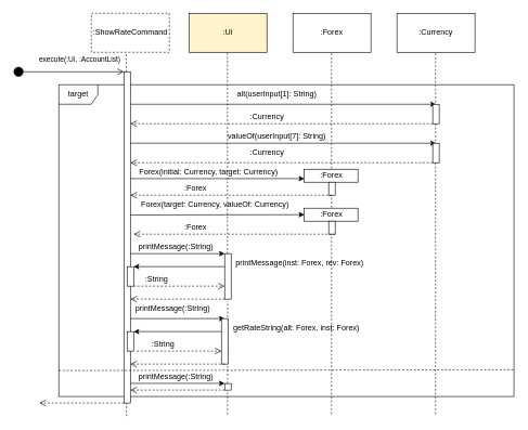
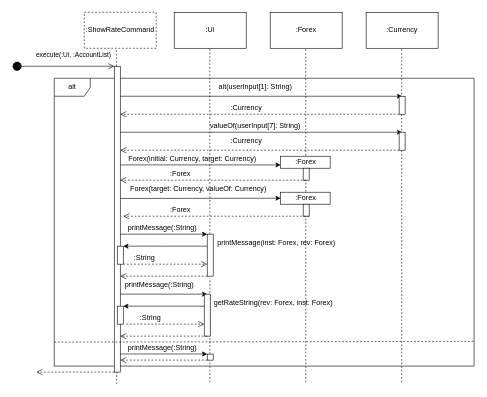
  <mxCell id="0" />
  <mxCell id="1" parent="0" />
  <mxCell id="2" value=":ShowRateCommand" style="rounded=0;whiteSpace=wrap;html=1;dashed=1;" vertex="1" parent="1"><mxGeometry x="140" y="20" width="120" height="60" as="geometry" /></mxCell>
  <mxCell id="3" value=":Currency" style="rounded=0;whiteSpace=wrap;html=1;" vertex="1" parent="1"><mxGeometry x="610" y="20" width="120" height="60" as="geometry" /></mxCell>
- <mxCell id="4" value=":Ui" style="rounded=0;whiteSpace=wrap;html=1;fillColor=#fff2cc;" vertex="1" parent="1"><mxGeometry x="290" y="20" width="120" height="60" as="geometry" /></mxCell>
+ <mxCell id="4" value=":Ui" style="rounded=0;whiteSpace=wrap;html=1;" vertex="1" parent="1"><mxGeometry x="290" y="20" width="120" height="60" as="geometry" /></mxCell>
  <mxCell id="5" value=":Forex" style="rounded=0;whiteSpace=wrap;html=1;" vertex="1" parent="1"><mxGeometry x="450" y="20" width="120" height="60" as="geometry" /></mxCell>
  <mxCell id="6" value="" style="endArrow=none;dashed=1;html=1;rounded=0;entryX=0.446;entryY=1.045;entryDx=0;entryDy=0;entryPerimeter=0;" edge="1" parent="1" source="12" target="2"><mxGeometry width="50" height="50" relative="1" as="geometry"><mxPoint x="194" y="640" as="sourcePoint" /><mxPoint x="470" y="270" as="targetPoint" /></mxGeometry></mxCell>
  <mxCell id="7" value="" style="endArrow=none;dashed=1;html=1;rounded=0;entryX=0.446;entryY=1.045;entryDx=0;entryDy=0;entryPerimeter=0;" edge="1" parent="1" source="40"><mxGeometry width="50" height="50" relative="1" as="geometry"><mxPoint x="349.29" y="637" as="sourcePoint" /><mxPoint x="349.29" y="80" as="targetPoint" /></mxGeometry></mxCell>
  <mxCell id="8" value="" style="endArrow=none;dashed=1;html=1;rounded=0;entryX=0.446;entryY=1.045;entryDx=0;entryDy=0;entryPerimeter=0;" edge="1" parent="1"><mxGeometry width="50" height="50" relative="1" as="geometry"><mxPoint x="509.29" y="637" as="sourcePoint" /><mxPoint x="509.29" y="80" as="targetPoint" /></mxGeometry></mxCell>
  <mxCell id="9" value="" style="endArrow=none;dashed=1;html=1;rounded=0;entryX=0.446;entryY=1.045;entryDx=0;entryDy=0;entryPerimeter=0;" edge="1" parent="1"><mxGeometry width="50" height="50" relative="1" as="geometry"><mxPoint x="669.29" y="637" as="sourcePoint" /><mxPoint x="669.29" y="80" as="targetPoint" /></mxGeometry></mxCell>
- <mxCell id="10" value="target" style="shape=umlFrame;whiteSpace=wrap;html=1;pointerEvents=0;" vertex="1" parent="1"><mxGeometry x="90" y="130" width="700" height="480" as="geometry" /></mxCell>
+ <mxCell id="10" value="alt" style="shape=umlFrame;whiteSpace=wrap;html=1;pointerEvents=0;" vertex="1" parent="1"><mxGeometry x="90" y="130" width="700" height="480" as="geometry" /></mxCell>
  <mxCell id="11" value="" style="endArrow=none;dashed=1;html=1;rounded=0;" edge="1" parent="1"><mxGeometry width="50" height="50" relative="1" as="geometry"><mxPoint x="194" y="640" as="sourcePoint" /><mxPoint x="194" y="570" as="targetPoint" /></mxGeometry></mxCell>
  <mxCell id="12" value="" style="html=1;points=[];perimeter=orthogonalPerimeter;outlineConnect=0;targetShapes=umlLifeline;portConstraint=eastwest;newEdgeStyle={&quot;edgeStyle&quot;:&quot;elbowEdgeStyle&quot;,&quot;elbow&quot;:&quot;vertical&quot;,&quot;curved&quot;:0,&quot;rounded&quot;:0};" vertex="1" parent="1"><mxGeometry x="190" y="110" width="10" height="510" as="geometry" /></mxCell>
  <mxCell id="13" value="" style="endArrow=none;dashed=1;html=1;rounded=0;entryX=0.999;entryY=0.914;entryDx=0;entryDy=0;entryPerimeter=0;" edge="1" parent="1" target="10"><mxGeometry width="50" height="50" relative="1" as="geometry"><mxPoint x="90" y="570" as="sourcePoint" /><mxPoint x="370" y="480" as="targetPoint" /></mxGeometry></mxCell>
  <mxCell id="14" value="execute(:Ui, :AccountList)" style="html=1;verticalAlign=bottom;startArrow=circle;startFill=1;endArrow=open;startSize=6;endSize=8;edgeStyle=elbowEdgeStyle;elbow=vertical;curved=0;rounded=0;" edge="1" parent="1"><mxGeometry x="0.199" y="10" width="80" relative="1" as="geometry"><mxPoint x="20" y="110" as="sourcePoint" /><mxPoint x="190" y="110" as="targetPoint" /><mxPoint as="offset" /></mxGeometry></mxCell>
  <mxCell id="15" value="" style="html=1;verticalAlign=bottom;endArrow=open;dashed=1;endSize=8;edgeStyle=elbowEdgeStyle;elbow=vertical;curved=0;rounded=0;" edge="1" parent="1"><mxGeometry x="-0.004" relative="1" as="geometry"><mxPoint x="60" y="620" as="targetPoint" /><mxPoint x="190" y="620" as="sourcePoint" /><Array as="points"><mxPoint x="145" y="620" /><mxPoint x="105" y="630" /></Array><mxPoint as="offset" /></mxGeometry></mxCell>
  <mxCell id="16" value="" style="endArrow=classic;html=1;rounded=0;" edge="1" parent="1"><mxGeometry width="50" height="50" relative="1" as="geometry"><mxPoint x="200" y="160" as="sourcePoint" /><mxPoint x="670" y="160" as="targetPoint" /></mxGeometry></mxCell>
  <mxCell id="17" value="" style="html=1;points=[];perimeter=orthogonalPerimeter;outlineConnect=0;targetShapes=umlLifeline;portConstraint=eastwest;newEdgeStyle={&quot;edgeStyle&quot;:&quot;elbowEdgeStyle&quot;,&quot;elbow&quot;:&quot;vertical&quot;,&quot;curved&quot;:0,&quot;rounded&quot;:0};" vertex="1" parent="1"><mxGeometry x="665" y="160" width="10" height="30" as="geometry" /></mxCell>
  <mxCell id="18" value="alt(userInput[1]: String)" style="text;html=1;align=center;verticalAlign=middle;resizable=0;points=[];autosize=1;strokeColor=none;fillColor=none;" vertex="1" parent="1"><mxGeometry x="340" y="130" width="170" height="30" as="geometry" /></mxCell>
  <mxCell id="19" value="" style="html=1;verticalAlign=bottom;endArrow=open;dashed=1;endSize=8;edgeStyle=elbowEdgeStyle;elbow=vertical;curved=0;rounded=0;" edge="1" parent="1" target="12"><mxGeometry x="-0.004" relative="1" as="geometry"><mxPoint x="535" y="190" as="targetPoint" /><mxPoint x="665" y="190" as="sourcePoint" /><Array as="points"><mxPoint x="620" y="190" /><mxPoint x="580" y="200" /></Array><mxPoint as="offset" /></mxGeometry></mxCell>
  <mxCell id="20" value=":Currency" style="text;html=1;align=center;verticalAlign=middle;resizable=0;points=[];autosize=1;strokeColor=none;fillColor=none;" vertex="1" parent="1"><mxGeometry x="370" y="165" width="80" height="30" as="geometry" /></mxCell>
  <mxCell id="21" value="" style="endArrow=classic;html=1;rounded=0;" edge="1" parent="1"><mxGeometry width="50" height="50" relative="1" as="geometry"><mxPoint x="200" y="220" as="sourcePoint" /><mxPoint x="670" y="220" as="targetPoint" /></mxGeometry></mxCell>
  <mxCell id="22" value="" style="html=1;points=[];perimeter=orthogonalPerimeter;outlineConnect=0;targetShapes=umlLifeline;portConstraint=eastwest;newEdgeStyle={&quot;edgeStyle&quot;:&quot;elbowEdgeStyle&quot;,&quot;elbow&quot;:&quot;vertical&quot;,&quot;curved&quot;:0,&quot;rounded&quot;:0};" vertex="1" parent="1"><mxGeometry x="665" y="220" width="10" height="30" as="geometry" /></mxCell>
  <mxCell id="23" value="" style="html=1;verticalAlign=bottom;endArrow=open;dashed=1;endSize=8;edgeStyle=elbowEdgeStyle;elbow=vertical;curved=0;rounded=0;" edge="1" parent="1"><mxGeometry x="-0.004" relative="1" as="geometry"><mxPoint x="200" y="250" as="targetPoint" /><mxPoint x="665" y="250" as="sourcePoint" /><Array as="points"><mxPoint x="620" y="250" /><mxPoint x="580" y="260" /></Array><mxPoint as="offset" /></mxGeometry></mxCell>
  <mxCell id="24" value=":Currency" style="text;html=1;align=center;verticalAlign=middle;resizable=0;points=[];autosize=1;strokeColor=none;fillColor=none;" vertex="1" parent="1"><mxGeometry x="370" y="220" width="80" height="30" as="geometry" /></mxCell>
  <mxCell id="25" value="valueOf(userInput[7]: String)" style="text;html=1;align=center;verticalAlign=middle;resizable=0;points=[];autosize=1;strokeColor=none;fillColor=none;" vertex="1" parent="1"><mxGeometry x="340" y="195" width="170" height="30" as="geometry" /></mxCell>
  <mxCell id="26" value=":Forex" style="html=1;whiteSpace=wrap;" vertex="1" parent="1"><mxGeometry x="467.5" y="260" width="82.5" height="20" as="geometry" /></mxCell>
  <mxCell id="27" value="" style="html=1;points=[];perimeter=orthogonalPerimeter;outlineConnect=0;targetShapes=umlLifeline;portConstraint=eastwest;newEdgeStyle={&quot;edgeStyle&quot;:&quot;elbowEdgeStyle&quot;,&quot;elbow&quot;:&quot;vertical&quot;,&quot;curved&quot;:0,&quot;rounded&quot;:0};" vertex="1" parent="1"><mxGeometry x="505" y="280" width="10" height="20" as="geometry" /></mxCell>
  <mxCell id="28" value="" style="endArrow=classic;html=1;rounded=0;" edge="1" parent="1" source="12"><mxGeometry width="50" height="50" relative="1" as="geometry"><mxPoint x="-2.5" y="274.5" as="sourcePoint" /><mxPoint x="467.5" y="274.5" as="targetPoint" /></mxGeometry></mxCell>
  <mxCell id="29" value="" style="html=1;verticalAlign=bottom;endArrow=open;dashed=1;endSize=8;edgeStyle=elbowEdgeStyle;elbow=vertical;curved=0;rounded=0;" edge="1" parent="1"><mxGeometry x="-0.004" relative="1" as="geometry"><mxPoint x="200" y="300" as="targetPoint" /><mxPoint x="510" y="300" as="sourcePoint" /><Array as="points"><mxPoint x="465" y="300" /><mxPoint x="425" y="310" /></Array><mxPoint as="offset" /></mxGeometry></mxCell>
  <mxCell id="30" value="Forex(initial: Currency, target: Currency)" style="text;html=1;align=center;verticalAlign=middle;resizable=0;points=[];autosize=1;strokeColor=none;fillColor=none;" vertex="1" parent="1"><mxGeometry x="200" y="250" width="240" height="30" as="geometry" /></mxCell>
  <mxCell id="31" value=":Forex" style="html=1;whiteSpace=wrap;" vertex="1" parent="1"><mxGeometry x="467.5" y="320" width="82.5" height="20" as="geometry" /></mxCell>
  <mxCell id="32" value="" style="html=1;points=[];perimeter=orthogonalPerimeter;outlineConnect=0;targetShapes=umlLifeline;portConstraint=eastwest;newEdgeStyle={&quot;edgeStyle&quot;:&quot;elbowEdgeStyle&quot;,&quot;elbow&quot;:&quot;vertical&quot;,&quot;curved&quot;:0,&quot;rounded&quot;:0};" vertex="1" parent="1"><mxGeometry x="505" y="340" width="10" height="20" as="geometry" /></mxCell>
  <mxCell id="33" value="" style="html=1;verticalAlign=bottom;endArrow=open;dashed=1;endSize=8;edgeStyle=elbowEdgeStyle;elbow=vertical;curved=0;rounded=0;" edge="1" parent="1"><mxGeometry x="-0.004" relative="1" as="geometry"><mxPoint x="205" y="360" as="targetPoint" /><mxPoint x="515" y="360" as="sourcePoint" /><Array as="points"><mxPoint x="470" y="360" /><mxPoint x="430" y="370" /></Array><mxPoint as="offset" /></mxGeometry></mxCell>
  <mxCell id="34" value="Forex(target: Currency, valueOf: Currency)" style="text;html=1;align=center;verticalAlign=middle;resizable=0;points=[];autosize=1;strokeColor=none;fillColor=none;" vertex="1" parent="1"><mxGeometry x="210" y="300" width="240" height="30" as="geometry" /></mxCell>
  <mxCell id="35" value="" style="endArrow=classic;html=1;rounded=0;" edge="1" parent="1"><mxGeometry width="50" height="50" relative="1" as="geometry"><mxPoint x="200" y="330.5" as="sourcePoint" /><mxPoint x="467.5" y="330" as="targetPoint" /></mxGeometry></mxCell>
  <mxCell id="36" value=":Forex" style="text;html=1;align=center;verticalAlign=middle;resizable=0;points=[];autosize=1;strokeColor=none;fillColor=none;" vertex="1" parent="1"><mxGeometry x="270" y="275" width="60" height="30" as="geometry" /></mxCell>
  <mxCell id="37" value=":Forex" style="text;html=1;align=center;verticalAlign=middle;resizable=0;points=[];autosize=1;strokeColor=none;fillColor=none;" vertex="1" parent="1"><mxGeometry x="270" y="335" width="60" height="30" as="geometry" /></mxCell>
  <mxCell id="38" value="" style="endArrow=classic;html=1;rounded=0;" edge="1" parent="1" target="40"><mxGeometry width="50" height="50" relative="1" as="geometry"><mxPoint x="200" y="390" as="sourcePoint" /><mxPoint x="330" y="390" as="targetPoint" /></mxGeometry></mxCell>
  <mxCell id="39" value="" style="endArrow=none;dashed=1;html=1;rounded=0;entryX=0.446;entryY=1.045;entryDx=0;entryDy=0;entryPerimeter=0;" edge="1" parent="1" source="58" target="40"><mxGeometry width="50" height="50" relative="1" as="geometry"><mxPoint x="349.29" y="637" as="sourcePoint" /><mxPoint x="349.29" y="80" as="targetPoint" /></mxGeometry></mxCell>
  <mxCell id="40" value="" style="html=1;points=[];perimeter=orthogonalPerimeter;outlineConnect=0;targetShapes=umlLifeline;portConstraint=eastwest;newEdgeStyle={&quot;edgeStyle&quot;:&quot;elbowEdgeStyle&quot;,&quot;elbow&quot;:&quot;vertical&quot;,&quot;curved&quot;:0,&quot;rounded&quot;:0};" vertex="1" parent="1"><mxGeometry x="345" y="390" width="10" height="70" as="geometry" /></mxCell>
  <mxCell id="41" value="" style="endArrow=classic;html=1;rounded=0;" edge="1" parent="1" source="40" target="42"><mxGeometry width="50" height="50" relative="1" as="geometry"><mxPoint x="340" y="400" as="sourcePoint" /><mxPoint x="440" y="350" as="targetPoint" /><Array as="points"><mxPoint x="270" y="410" /></Array></mxGeometry></mxCell>
  <mxCell id="42" value="" style="html=1;points=[];perimeter=orthogonalPerimeter;outlineConnect=0;targetShapes=umlLifeline;portConstraint=eastwest;newEdgeStyle={&quot;edgeStyle&quot;:&quot;elbowEdgeStyle&quot;,&quot;elbow&quot;:&quot;vertical&quot;,&quot;curved&quot;:0,&quot;rounded&quot;:0};" vertex="1" parent="1"><mxGeometry x="195" y="410" width="10" height="30" as="geometry" /></mxCell>
  <mxCell id="43" value="" style="html=1;verticalAlign=bottom;endArrow=open;dashed=1;endSize=8;edgeStyle=elbowEdgeStyle;elbow=vertical;curved=0;rounded=0;" edge="1" parent="1" source="42" target="40"><mxGeometry x="-0.004" relative="1" as="geometry"><mxPoint x="215" y="370" as="targetPoint" /><mxPoint x="525" y="370" as="sourcePoint" /><Array as="points"><mxPoint x="260" y="440" /><mxPoint x="260" y="450" /><mxPoint x="440" y="380" /></Array><mxPoint as="offset" /></mxGeometry></mxCell>
  <mxCell id="44" value="" style="html=1;verticalAlign=bottom;endArrow=open;dashed=1;endSize=8;edgeStyle=elbowEdgeStyle;elbow=vertical;curved=0;rounded=0;" edge="1" parent="1" source="40" target="12"><mxGeometry x="-0.004" relative="1" as="geometry"><mxPoint x="355" y="500" as="targetPoint" /><mxPoint x="215" y="500" as="sourcePoint" /><Array as="points"><mxPoint x="340" y="460" /><mxPoint x="450" y="430" /></Array><mxPoint as="offset" /></mxGeometry></mxCell>
  <mxCell id="45" value="" style="endArrow=classic;html=1;rounded=0;" edge="1" parent="1"><mxGeometry width="50" height="50" relative="1" as="geometry"><mxPoint x="200" y="490" as="sourcePoint" /><mxPoint x="345" y="490" as="targetPoint" /></mxGeometry></mxCell>
  <mxCell id="46" value="" style="html=1;points=[];perimeter=orthogonalPerimeter;outlineConnect=0;targetShapes=umlLifeline;portConstraint=eastwest;newEdgeStyle={&quot;edgeStyle&quot;:&quot;elbowEdgeStyle&quot;,&quot;elbow&quot;:&quot;vertical&quot;,&quot;curved&quot;:0,&quot;rounded&quot;:0};" vertex="1" parent="1"><mxGeometry x="340" y="490" width="10" height="70" as="geometry" /></mxCell>
  <mxCell id="47" value="" style="html=1;verticalAlign=bottom;endArrow=open;dashed=1;endSize=8;edgeStyle=elbowEdgeStyle;elbow=vertical;curved=0;rounded=0;" edge="1" parent="1"><mxGeometry x="-0.004" relative="1" as="geometry"><mxPoint x="200" y="560" as="targetPoint" /><mxPoint x="345" y="560" as="sourcePoint" /><Array as="points"><mxPoint x="340" y="560" /><mxPoint x="450" y="530" /></Array><mxPoint as="offset" /></mxGeometry></mxCell>
  <mxCell id="48" value="" style="html=1;points=[];perimeter=orthogonalPerimeter;outlineConnect=0;targetShapes=umlLifeline;portConstraint=eastwest;newEdgeStyle={&quot;edgeStyle&quot;:&quot;elbowEdgeStyle&quot;,&quot;elbow&quot;:&quot;vertical&quot;,&quot;curved&quot;:0,&quot;rounded&quot;:0};" vertex="1" parent="1"><mxGeometry x="195" y="510" width="10" height="30" as="geometry" /></mxCell>
  <mxCell id="49" value="" style="endArrow=classic;html=1;rounded=0;" edge="1" parent="1" source="46"><mxGeometry width="50" height="50" relative="1" as="geometry"><mxPoint x="335" y="510" as="sourcePoint" /><mxPoint x="205" y="510" as="targetPoint" /><Array as="points"><mxPoint x="260" y="510" /></Array></mxGeometry></mxCell>
  <mxCell id="50" value="" style="html=1;verticalAlign=bottom;endArrow=open;dashed=1;endSize=8;edgeStyle=elbowEdgeStyle;elbow=vertical;curved=0;rounded=0;" edge="1" parent="1"><mxGeometry x="-0.004" relative="1" as="geometry"><mxPoint x="340" y="540" as="targetPoint" /><mxPoint x="210" y="540" as="sourcePoint" /><Array as="points"><mxPoint x="265" y="540" /><mxPoint x="265" y="550" /><mxPoint x="445" y="480" /></Array><mxPoint as="offset" /></mxGeometry></mxCell>
  <mxCell id="51" value="printMessage(:String)" style="text;html=1;align=center;verticalAlign=middle;resizable=0;points=[];autosize=1;strokeColor=none;fillColor=none;" vertex="1" parent="1"><mxGeometry x="200" y="365" width="140" height="30" as="geometry" /></mxCell>
  <mxCell id="52" value="printMessage(inst: Forex, rev: Forex)" style="text;html=1;align=center;verticalAlign=middle;resizable=0;points=[];autosize=1;strokeColor=none;fillColor=none;" vertex="1" parent="1"><mxGeometry x="350" y="390" width="220" height="30" as="geometry" /></mxCell>
  <mxCell id="53" value=":String" style="text;html=1;align=center;verticalAlign=middle;resizable=0;points=[];autosize=1;strokeColor=none;fillColor=none;" vertex="1" parent="1"><mxGeometry x="210" y="415" width="60" height="30" as="geometry" /></mxCell>
  <mxCell id="54" value="printMessage(:String)" style="text;html=1;align=center;verticalAlign=middle;resizable=0;points=[];autosize=1;strokeColor=none;fillColor=none;" vertex="1" parent="1"><mxGeometry x="195" y="460" width="140" height="30" as="geometry" /></mxCell>
- <mxCell id="55" value="getRateString(alt: Forex, inst: Forex)" style="text;html=1;align=center;verticalAlign=middle;resizable=0;points=[];autosize=1;strokeColor=none;fillColor=none;" vertex="1" parent="1"><mxGeometry x="345" y="490" width="220" height="30" as="geometry" /></mxCell>
+ <mxCell id="55" value="getRateString(rev: Forex, inst: Forex)" style="text;html=1;align=center;verticalAlign=middle;resizable=0;points=[];autosize=1;strokeColor=none;fillColor=none;" vertex="1" parent="1"><mxGeometry x="345" y="490" width="220" height="30" as="geometry" /></mxCell>
  <mxCell id="56" value=":String" style="text;html=1;align=center;verticalAlign=middle;resizable=0;points=[];autosize=1;strokeColor=none;fillColor=none;" vertex="1" parent="1"><mxGeometry x="220" y="515" width="60" height="30" as="geometry" /></mxCell>
  <mxCell id="57" value="" style="endArrow=none;dashed=1;html=1;rounded=0;entryX=0.446;entryY=1.045;entryDx=0;entryDy=0;entryPerimeter=0;" edge="1" parent="1" target="58"><mxGeometry width="50" height="50" relative="1" as="geometry"><mxPoint x="349.29" y="637" as="sourcePoint" /><mxPoint x="349" y="463" as="targetPoint" /></mxGeometry></mxCell>
  <mxCell id="58" value="" style="html=1;points=[];perimeter=orthogonalPerimeter;outlineConnect=0;targetShapes=umlLifeline;portConstraint=eastwest;newEdgeStyle={&quot;edgeStyle&quot;:&quot;elbowEdgeStyle&quot;,&quot;elbow&quot;:&quot;vertical&quot;,&quot;curved&quot;:0,&quot;rounded&quot;:0};" vertex="1" parent="1"><mxGeometry x="345" y="590" width="10" height="10" as="geometry" /></mxCell>
  <mxCell id="59" value="" style="endArrow=classic;html=1;rounded=0;" edge="1" parent="1"><mxGeometry width="50" height="50" relative="1" as="geometry"><mxPoint x="200" y="589.74" as="sourcePoint" /><mxPoint x="345" y="589.74" as="targetPoint" /></mxGeometry></mxCell>
  <mxCell id="60" value="" style="html=1;verticalAlign=bottom;endArrow=open;dashed=1;endSize=8;edgeStyle=elbowEdgeStyle;elbow=vertical;curved=0;rounded=0;" edge="1" parent="1"><mxGeometry x="-0.004" relative="1" as="geometry"><mxPoint x="200" y="600" as="targetPoint" /><mxPoint x="345" y="600" as="sourcePoint" /><Array as="points"><mxPoint x="340" y="600" /><mxPoint x="450" y="570" /></Array><mxPoint as="offset" /></mxGeometry></mxCell>
  <mxCell id="61" value="printMessage(:String)" style="text;html=1;align=center;verticalAlign=middle;resizable=0;points=[];autosize=1;strokeColor=none;fillColor=none;" vertex="1" parent="1"><mxGeometry x="200" y="565" width="140" height="30" as="geometry" /></mxCell>
